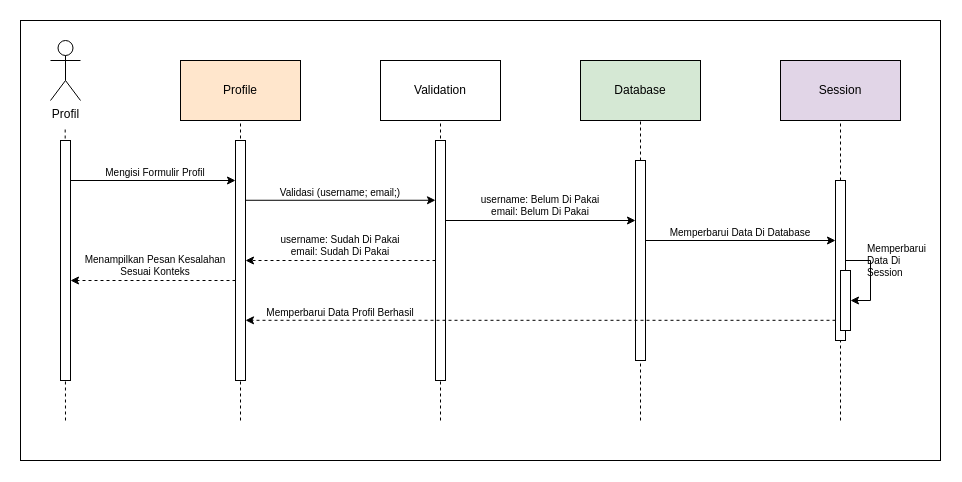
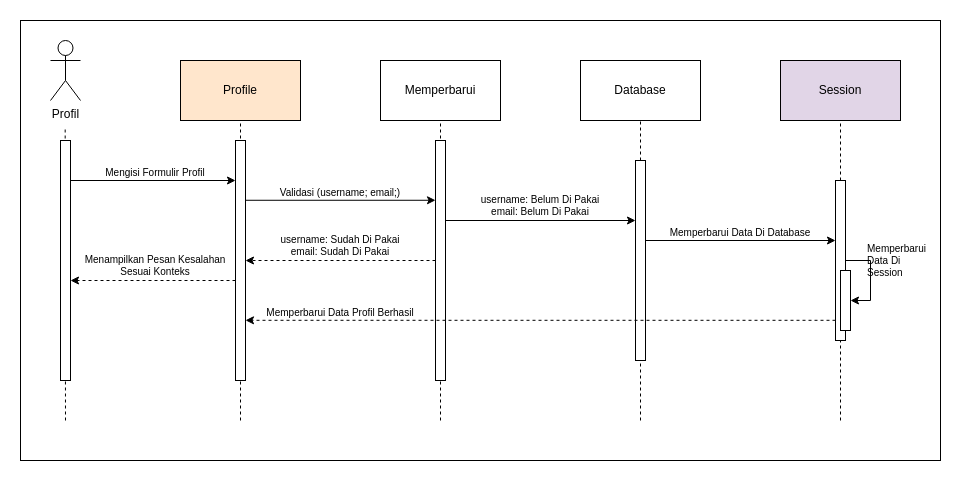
  <mxCell id="0" />
  <mxCell id="1" parent="0" />
  <mxCell id="2" value="" style="rounded=0;whiteSpace=wrap;html=1;fillColor=none;" parent="1" vertex="1"><mxGeometry x="20" y="20" width="920" height="440" as="geometry" /></mxCell>
  <mxCell id="3" value="Profil" style="shape=umlActor;verticalLabelPosition=bottom;verticalAlign=top;html=1;outlineConnect=0;" parent="1" vertex="1"><mxGeometry x="50" y="40" width="30" height="60" as="geometry" /></mxCell>
  <mxCell id="4" value="Profile" style="rounded=0;whiteSpace=wrap;html=1;fillColor=#ffe6cc;" parent="1" vertex="1"><mxGeometry x="180" y="60" width="120" height="60" as="geometry" /></mxCell>
- <mxCell id="5" value="Validation" style="rounded=0;whiteSpace=wrap;html=1;" parent="1" vertex="1"><mxGeometry x="380" y="60" width="120" height="60" as="geometry" /></mxCell>
- <mxCell id="6" value="Database" style="rounded=0;whiteSpace=wrap;html=1;fillColor=#d5e8d4;" parent="1" vertex="1"><mxGeometry x="580" y="60" width="120" height="60" as="geometry" /></mxCell>
+ <mxCell id="5" value="Memperbarui" style="rounded=0;whiteSpace=wrap;html=1;" parent="1" vertex="1"><mxGeometry x="380" y="60" width="120" height="60" as="geometry" /></mxCell>
+ <mxCell id="6" value="Database" style="rounded=0;whiteSpace=wrap;html=1;" parent="1" vertex="1"><mxGeometry x="580" y="60" width="120" height="60" as="geometry" /></mxCell>
  <mxCell id="7" value="" style="endArrow=none;dashed=1;html=1;rounded=0;entryX=0.5;entryY=1;entryDx=0;entryDy=0;" parent="1" target="4" edge="1"><mxGeometry width="50" height="50" relative="1" as="geometry"><mxPoint x="240" y="420" as="sourcePoint" /><mxPoint x="190" y="180" as="targetPoint" /></mxGeometry></mxCell>
  <mxCell id="8" value="" style="endArrow=none;dashed=1;html=1;rounded=0;entryX=0.5;entryY=1;entryDx=0;entryDy=0;" parent="1" target="5" edge="1"><mxGeometry width="50" height="50" relative="1" as="geometry"><mxPoint x="440" y="420" as="sourcePoint" /><mxPoint x="250" y="130" as="targetPoint" /></mxGeometry></mxCell>
  <mxCell id="9" value="" style="endArrow=none;dashed=1;html=1;rounded=0;entryX=0.5;entryY=1;entryDx=0;entryDy=0;" parent="1" source="25" target="6" edge="1"><mxGeometry width="50" height="50" relative="1" as="geometry"><mxPoint x="639.73" y="450" as="sourcePoint" /><mxPoint x="639.73" y="160" as="targetPoint" /></mxGeometry></mxCell>
  <mxCell id="10" value="" style="endArrow=classic;html=1;rounded=0;fontSize=10;" parent="1" target="21" edge="1"><mxGeometry width="50" height="50" relative="1" as="geometry"><mxPoint x="70" y="180" as="sourcePoint" /><mxPoint x="225" y="180" as="targetPoint" /></mxGeometry></mxCell>
  <mxCell id="11" value="" style="endArrow=classic;html=1;rounded=0;fontSize=10;" parent="1" edge="1"><mxGeometry width="50" height="50" relative="1" as="geometry"><mxPoint x="245" y="199.77" as="sourcePoint" /><mxPoint x="435" y="199.77" as="targetPoint" /></mxGeometry></mxCell>
  <mxCell id="12" value="" style="endArrow=classic;html=1;rounded=0;fontSize=10;" parent="1" target="25" edge="1"><mxGeometry width="50" height="50" relative="1" as="geometry"><mxPoint x="445" y="220" as="sourcePoint" /><mxPoint x="630" y="220" as="targetPoint" /></mxGeometry></mxCell>
  <mxCell id="13" value="Mengisi Formulir Profil" style="text;html=1;align=center;verticalAlign=middle;whiteSpace=wrap;rounded=0;fontSize=10;" parent="1" vertex="1"><mxGeometry x="80" y="157" width="150" height="30" as="geometry" /></mxCell>
  <mxCell id="14" value="Validasi (username; email;)" style="text;html=1;align=center;verticalAlign=middle;whiteSpace=wrap;rounded=0;fontSize=10;" parent="1" vertex="1"><mxGeometry x="250" y="177" width="180" height="30" as="geometry" /></mxCell>
  <mxCell id="15" value="username: Belum Di Pakai&lt;div&gt;email: Belum Di Pakai&lt;/div&gt;" style="text;html=1;align=center;verticalAlign=middle;whiteSpace=wrap;rounded=0;fontSize=10;" parent="1" vertex="1"><mxGeometry x="450" y="190" width="180" height="30" as="geometry" /></mxCell>
  <mxCell id="16" value="" style="endArrow=classic;html=1;rounded=0;fontSize=10;" parent="1" target="29" edge="1"><mxGeometry width="50" height="50" relative="1" as="geometry"><mxPoint x="645" y="240" as="sourcePoint" /><mxPoint x="825" y="240" as="targetPoint" /></mxGeometry></mxCell>
  <mxCell id="17" value="&lt;span style=&quot;text-align: left;&quot;&gt;Memperbarui Data Di Database&lt;/span&gt;" style="text;html=1;align=center;verticalAlign=middle;whiteSpace=wrap;rounded=0;fontSize=10;" parent="1" vertex="1"><mxGeometry x="650" y="217" width="180" height="30" as="geometry" /></mxCell>
  <mxCell id="18" value="" style="endArrow=classic;html=1;rounded=0;dashed=1;fontSize=10;" parent="1" target="21" edge="1"><mxGeometry width="50" height="50" relative="1" as="geometry"><mxPoint x="435" y="260" as="sourcePoint" /><mxPoint x="255" y="260" as="targetPoint" /></mxGeometry></mxCell>
  <mxCell id="19" value="" style="endArrow=classic;html=1;rounded=0;entryX=1;entryY=0.5;entryDx=0;entryDy=0;edgeStyle=orthogonalEdgeStyle;fontSize=10;" parent="1" target="30" edge="1"><mxGeometry width="50" height="50" relative="1" as="geometry"><mxPoint x="845" y="260" as="sourcePoint" /><mxPoint x="900" y="270" as="targetPoint" /><Array as="points"><mxPoint x="870" y="260" /><mxPoint x="870" y="300" /></Array></mxGeometry></mxCell>
  <mxCell id="20" value="Memperbarui Data Di Session" style="text;html=1;align=left;verticalAlign=middle;whiteSpace=wrap;rounded=0;fontSize=10;" parent="1" vertex="1"><mxGeometry x="865" y="245" width="70" height="30" as="geometry" /></mxCell>
  <mxCell id="21" value="" style="html=1;points=[[0,0,0,0,5],[0,1,0,0,-5],[1,0,0,0,5],[1,1,0,0,-5]];perimeter=orthogonalPerimeter;outlineConnect=0;targetShapes=umlLifeline;portConstraint=eastwest;newEdgeStyle={&quot;curved&quot;:0,&quot;rounded&quot;:0};fontSize=10;" parent="1" vertex="1"><mxGeometry x="235" y="140" width="10" height="240" as="geometry" /></mxCell>
  <mxCell id="22" value="" style="endArrow=none;dashed=1;html=1;rounded=0;entryX=0.5;entryY=1;entryDx=0;entryDy=0;" parent="1" edge="1"><mxGeometry width="50" height="50" relative="1" as="geometry"><mxPoint x="65" y="420" as="sourcePoint" /><mxPoint x="64.67" y="126" as="targetPoint" /></mxGeometry></mxCell>
  <mxCell id="23" value="" style="html=1;points=[[0,0,0,0,5],[0,1,0,0,-5],[1,0,0,0,5],[1,1,0,0,-5]];perimeter=orthogonalPerimeter;outlineConnect=0;targetShapes=umlLifeline;portConstraint=eastwest;newEdgeStyle={&quot;curved&quot;:0,&quot;rounded&quot;:0};" parent="1" vertex="1"><mxGeometry x="60" y="140" width="10" height="240" as="geometry" /></mxCell>
  <mxCell id="24" value="" style="endArrow=none;dashed=1;html=1;rounded=0;entryX=0.5;entryY=1;entryDx=0;entryDy=0;fontSize=10;" parent="1" target="25" edge="1"><mxGeometry width="50" height="50" relative="1" as="geometry"><mxPoint x="640" y="420" as="sourcePoint" /><mxPoint x="640" y="120" as="targetPoint" /></mxGeometry></mxCell>
  <mxCell id="25" value="" style="html=1;points=[[0,0,0,0,5],[0,1,0,0,-5],[1,0,0,0,5],[1,1,0,0,-5]];perimeter=orthogonalPerimeter;outlineConnect=0;targetShapes=umlLifeline;portConstraint=eastwest;newEdgeStyle={&quot;curved&quot;:0,&quot;rounded&quot;:0};fontSize=10;" parent="1" vertex="1"><mxGeometry x="635" y="160" width="10" height="200" as="geometry" /></mxCell>
  <mxCell id="26" value="Session" style="rounded=0;whiteSpace=wrap;html=1;fillColor=#e1d5e7;" parent="1" vertex="1"><mxGeometry x="780" y="60" width="120" height="60" as="geometry" /></mxCell>
  <mxCell id="27" value="" style="endArrow=none;dashed=1;html=1;rounded=0;entryX=0.5;entryY=1;entryDx=0;entryDy=0;" parent="1" source="29" target="26" edge="1"><mxGeometry width="50" height="50" relative="1" as="geometry"><mxPoint x="839.73" y="450" as="sourcePoint" /><mxPoint x="839.73" y="160" as="targetPoint" /></mxGeometry></mxCell>
  <mxCell id="28" value="" style="endArrow=none;dashed=1;html=1;rounded=0;entryX=0.5;entryY=1;entryDx=0;entryDy=0;fontSize=10;" parent="1" target="29" edge="1"><mxGeometry width="50" height="50" relative="1" as="geometry"><mxPoint x="840" y="420" as="sourcePoint" /><mxPoint x="840" y="120" as="targetPoint" /></mxGeometry></mxCell>
  <mxCell id="29" value="" style="html=1;points=[[0,0,0,0,5],[0,1,0,0,-5],[1,0,0,0,5],[1,1,0,0,-5]];perimeter=orthogonalPerimeter;outlineConnect=0;targetShapes=umlLifeline;portConstraint=eastwest;newEdgeStyle={&quot;curved&quot;:0,&quot;rounded&quot;:0};fontSize=10;" parent="1" vertex="1"><mxGeometry x="835" y="180" width="10" height="160" as="geometry" /></mxCell>
  <mxCell id="30" value="" style="rounded=0;whiteSpace=wrap;html=1;fontSize=10;" parent="1" vertex="1"><mxGeometry x="840" y="270" width="10" height="60" as="geometry" /></mxCell>
  <mxCell id="31" value="username: Sudah Di Pakai&lt;div&gt;email: Sudah Di Pakai&lt;/div&gt;" style="text;html=1;align=center;verticalAlign=middle;whiteSpace=wrap;rounded=0;fontSize=10;" parent="1" vertex="1"><mxGeometry x="250" y="230" width="180" height="30" as="geometry" /></mxCell>
  <mxCell id="32" value="" style="html=1;points=[[0,0,0,0,5],[0,1,0,0,-5],[1,0,0,0,5],[1,1,0,0,-5]];perimeter=orthogonalPerimeter;outlineConnect=0;targetShapes=umlLifeline;portConstraint=eastwest;newEdgeStyle={&quot;curved&quot;:0,&quot;rounded&quot;:0};verticalAlign=top;fontSize=10;" parent="1" vertex="1"><mxGeometry x="435" y="140" width="10" height="240" as="geometry" /></mxCell>
  <mxCell id="33" value="" style="endArrow=classic;html=1;rounded=0;dashed=1;fontSize=10;" parent="1" source="21" edge="1"><mxGeometry width="50" height="50" relative="1" as="geometry"><mxPoint x="240" y="280" as="sourcePoint" /><mxPoint x="70" y="280" as="targetPoint" /></mxGeometry></mxCell>
  <mxCell id="34" value="Menampilkan Pesan Kesalahan Sesuai Konteks" style="text;html=1;align=center;verticalAlign=middle;whiteSpace=wrap;rounded=0;fontSize=10;" parent="1" vertex="1"><mxGeometry x="80" y="250" width="150" height="30" as="geometry" /></mxCell>
  <mxCell id="35" value="" style="endArrow=classic;html=1;rounded=0;dashed=1;fontSize=10;" parent="1" edge="1"><mxGeometry width="50" height="50" relative="1" as="geometry"><mxPoint x="835" y="319.8" as="sourcePoint" /><mxPoint x="245" y="319.8" as="targetPoint" /></mxGeometry></mxCell>
  <mxCell id="36" value="&lt;span style=&quot;text-align: left;&quot;&gt;Memperbarui Data Profil&amp;nbsp;&lt;/span&gt;Berhasil" style="text;html=1;align=center;verticalAlign=middle;whiteSpace=wrap;rounded=0;fontSize=10;" parent="1" vertex="1"><mxGeometry x="250" y="297" width="180" height="30" as="geometry" /></mxCell>
